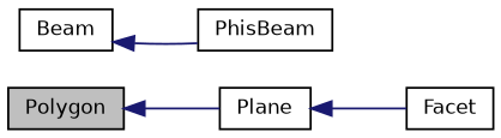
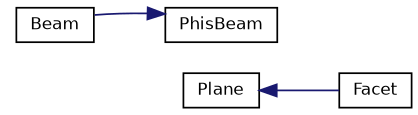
  digraph {
    rankdir=LR
    node [color=black fillcolor=white fontname=Helvetica fontsize=10 shape=record style=filled]
    edge [color=midnightblue dir=back fontname=Helvetica fontsize=10 labelfontname=Helvetica labelfontsize=10 style=solid]
-   n1 [fillcolor=grey75 fontcolor=black height=0.2 label=Polygon width=0.4]
    n2 [height=0.2 label=Plane width=0.4]
    n3 [height=0.2 label=Beam width=0.4]
    n4 [height=0.2 label=PhisBeam width=0.4]
    n5 [height=0.2 label=Facet width=0.4]
-   n1 -> n2
    n2 -> n5
-   n3 -> n4
+   n4 -> n3
  }
